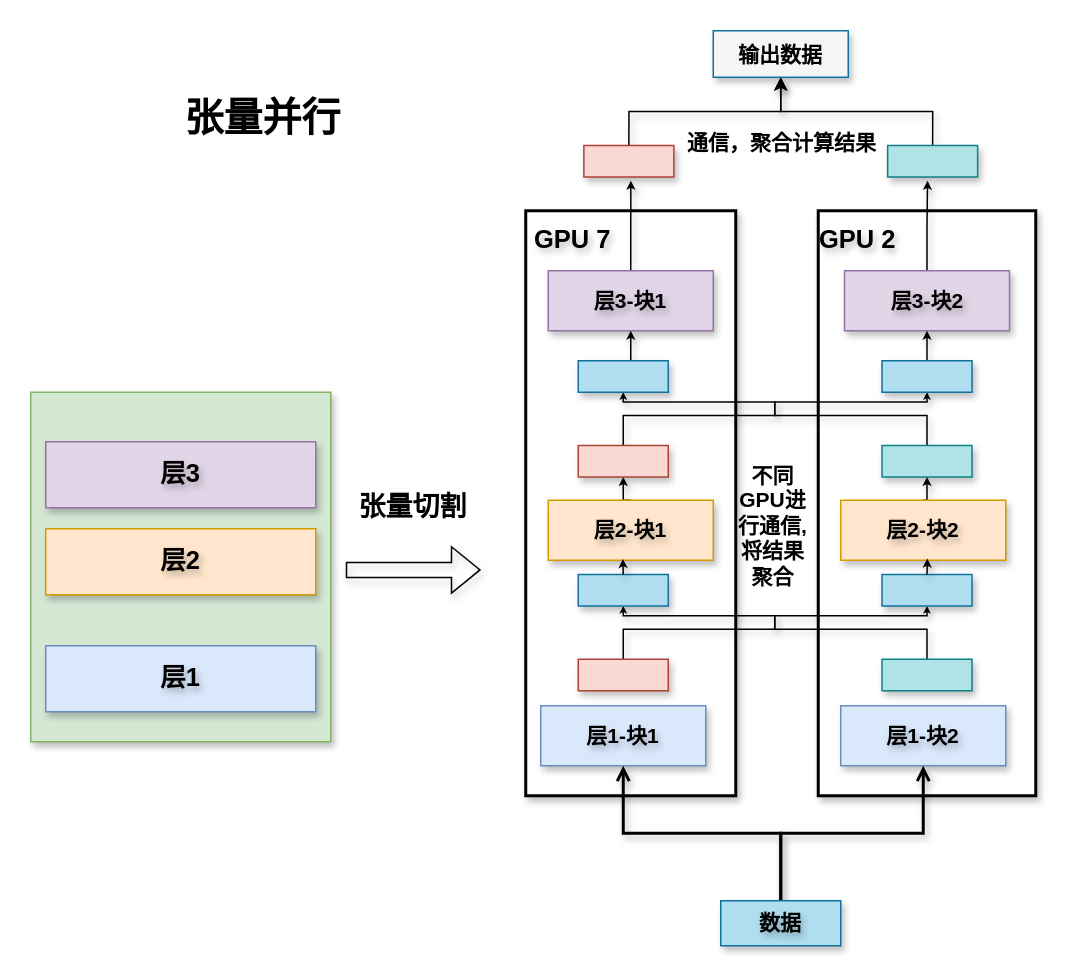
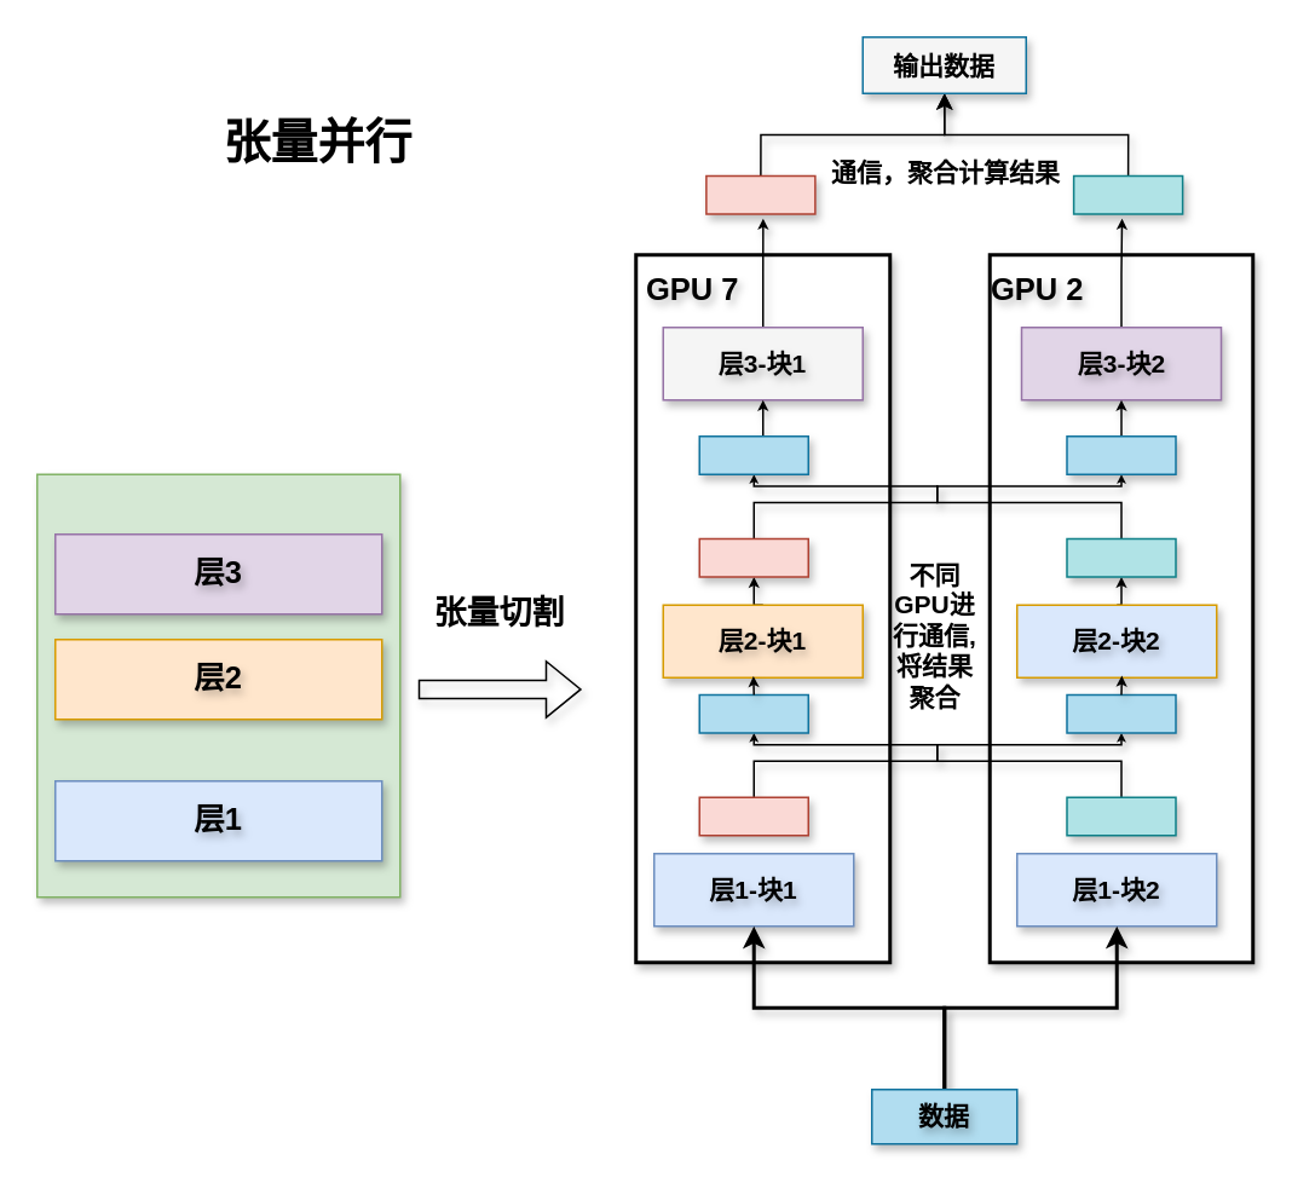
  <mxCell id="0" />
  <mxCell id="1" parent="0" />
  <mxCell id="2" value="" style="rounded=0;whiteSpace=wrap;html=1;fillColor=#d5e8d4;strokeColor=#82b366;textShadow=1;shadow=1;" parent="1" vertex="1"><mxGeometry x="20" y="261" width="200" height="233" as="geometry" /></mxCell>
  <mxCell id="3" value="" style="rounded=0;whiteSpace=wrap;html=1;strokeWidth=2;textShadow=1;shadow=1;fontSize=14;" parent="1" vertex="1"><mxGeometry x="545" y="140" width="145" height="390" as="geometry" /></mxCell>
  <mxCell id="4" value="" style="rounded=0;whiteSpace=wrap;html=1;strokeWidth=2;textShadow=1;shadow=1;fontSize=14;" parent="1" vertex="1"><mxGeometry x="350" y="140" width="140" height="390" as="geometry" /></mxCell>
  <mxCell id="5" style="edgeStyle=orthogonalEdgeStyle;rounded=0;orthogonalLoop=1;jettySize=auto;html=1;exitX=0.5;exitY=0;exitDx=0;exitDy=0;entryX=0.5;entryY=1;entryDx=0;entryDy=0;endSize=3;shadow=1;fontSize=14;" parent="1" source="6" target="33" edge="1"><mxGeometry relative="1" as="geometry" /></mxCell>
  <mxCell id="6" value="&lt;b&gt;层2-块1&lt;/b&gt;" style="rounded=0;whiteSpace=wrap;html=1;fillColor=#ffe6cc;strokeColor=#d79b00;textShadow=1;shadow=1;fontSize=14;" parent="1" vertex="1"><mxGeometry x="365" y="333" width="110" height="40" as="geometry" /></mxCell>
  <mxCell id="7" value="&lt;b&gt;层1-块1&lt;/b&gt;" style="rounded=0;whiteSpace=wrap;html=1;fillColor=#dae8fc;strokeColor=#6c8ebf;textShadow=1;shadow=1;fontSize=14;" parent="1" vertex="1"><mxGeometry x="360" y="470" width="110" height="40" as="geometry" /></mxCell>
  <mxCell id="8" style="edgeStyle=orthogonalEdgeStyle;rounded=0;orthogonalLoop=1;jettySize=auto;html=1;exitX=0.5;exitY=0;exitDx=0;exitDy=0;endSize=3;shadow=1;fontSize=14;" parent="1" source="9" edge="1"><mxGeometry relative="1" as="geometry"><mxPoint x="617.852" y="120" as="targetPoint" /></mxGeometry></mxCell>
  <mxCell id="9" value="&lt;b&gt;层3-块2&lt;/b&gt;" style="rounded=0;whiteSpace=wrap;html=1;fillColor=#e1d5e7;strokeColor=#9673a6;textShadow=1;shadow=1;fontSize=14;" parent="1" vertex="1"><mxGeometry x="562.5" y="180" width="110" height="40" as="geometry" /></mxCell>
  <mxCell id="10" style="edgeStyle=orthogonalEdgeStyle;rounded=0;orthogonalLoop=1;jettySize=auto;html=1;exitX=0.5;exitY=0;exitDx=0;exitDy=0;entryX=0.5;entryY=1;entryDx=0;entryDy=0;endSize=3;shadow=1;fontSize=14;" parent="1" source="11" target="35" edge="1"><mxGeometry relative="1" as="geometry" /></mxCell>
- <mxCell id="11" value="&lt;b&gt;层2-块2&lt;/b&gt;" style="rounded=0;whiteSpace=wrap;html=1;fillColor=#ffe6cc;strokeColor=#d79b00;textShadow=1;shadow=1;fontSize=14;" parent="1" vertex="1"><mxGeometry x="560" y="333" width="110" height="40" as="geometry" /></mxCell>
+ <mxCell id="11" value="&lt;b&gt;层2-块2&lt;/b&gt;" style="rounded=0;whiteSpace=wrap;html=1;fillColor=#dae8fc;strokeColor=#d79b00;textShadow=1;shadow=1;fontSize=14;" parent="1" vertex="1"><mxGeometry x="560" y="333" width="110" height="40" as="geometry" /></mxCell>
  <mxCell id="12" value="&lt;b&gt;层1-块2&lt;/b&gt;" style="rounded=0;whiteSpace=wrap;html=1;fillColor=#dae8fc;strokeColor=#6c8ebf;textShadow=1;shadow=1;fontSize=14;" parent="1" vertex="1"><mxGeometry x="560" y="470" width="110" height="40" as="geometry" /></mxCell>
- <mxCell id="13" style="edgeStyle=orthogonalEdgeStyle;rounded=0;orthogonalLoop=1;jettySize=auto;html=1;exitX=0.5;exitY=0;exitDx=0;exitDy=0;entryX=0.5;entryY=1;entryDx=0;entryDy=0;strokeWidth=2;textShadow=1;shadow=1;fontSize=14;endArrow=open;" parent="1" source="15" target="7" edge="1"><mxGeometry relative="1" as="geometry" /></mxCell>
- <mxCell id="14" style="edgeStyle=orthogonalEdgeStyle;rounded=0;orthogonalLoop=1;jettySize=auto;html=1;exitX=0.5;exitY=0;exitDx=0;exitDy=0;entryX=0.5;entryY=1;entryDx=0;entryDy=0;strokeWidth=2;textShadow=1;shadow=1;fontSize=14;endArrow=open;" parent="1" source="15" target="12" edge="1"><mxGeometry relative="1" as="geometry" /></mxCell>
+ <mxCell id="13" style="edgeStyle=orthogonalEdgeStyle;rounded=0;orthogonalLoop=1;jettySize=auto;html=1;exitX=0.5;exitY=0;exitDx=0;exitDy=0;entryX=0.5;entryY=1;entryDx=0;entryDy=0;strokeWidth=2;textShadow=1;shadow=1;fontSize=14;" parent="1" source="15" target="7" edge="1"><mxGeometry relative="1" as="geometry" /></mxCell>
+ <mxCell id="14" style="edgeStyle=orthogonalEdgeStyle;rounded=0;orthogonalLoop=1;jettySize=auto;html=1;exitX=0.5;exitY=0;exitDx=0;exitDy=0;entryX=0.5;entryY=1;entryDx=0;entryDy=0;strokeWidth=2;textShadow=1;shadow=1;fontSize=14;" parent="1" source="15" target="12" edge="1"><mxGeometry relative="1" as="geometry" /></mxCell>
  <mxCell id="15" value="&lt;b&gt;数据&lt;/b&gt;" style="rounded=0;whiteSpace=wrap;html=1;fillColor=#b1ddf0;strokeColor=#10739e;textShadow=1;shadow=1;fontSize=14;" parent="1" vertex="1"><mxGeometry x="480" y="600" width="80" height="30" as="geometry" /></mxCell>
  <mxCell id="16" value="&lt;b&gt;&lt;font style=&quot;font-size: 17px;&quot;&gt;GPU 7&lt;/font&gt;&lt;/b&gt;" style="text;html=1;align=center;verticalAlign=middle;whiteSpace=wrap;rounded=0;textShadow=1;shadow=1;fontSize=14;" parent="1" vertex="1"><mxGeometry x="350" y="140" width="63" height="40" as="geometry" /></mxCell>
  <mxCell id="17" value="&lt;font style=&quot;font-size: 17px;&quot;&gt;&lt;b&gt;GPU 2&lt;/b&gt;&lt;/font&gt;" style="text;html=1;align=center;verticalAlign=middle;whiteSpace=wrap;rounded=0;textShadow=1;shadow=1;fontSize=14;" parent="1" vertex="1"><mxGeometry x="540" y="140" width="63" height="40" as="geometry" /></mxCell>
  <mxCell id="18" value="&lt;b&gt;层1&lt;/b&gt;" style="rounded=0;whiteSpace=wrap;html=1;fillColor=#dae8fc;strokeColor=#6c8ebf;fontSize=17;textShadow=1;shadow=1;" parent="1" vertex="1"><mxGeometry x="30" y="430" width="180" height="44" as="geometry" /></mxCell>
  <mxCell id="19" value="&lt;b&gt;层2&lt;/b&gt;" style="rounded=0;whiteSpace=wrap;html=1;fillColor=#ffe6cc;strokeColor=#d79b00;fontSize=17;textShadow=1;shadow=1;" parent="1" vertex="1"><mxGeometry x="30" y="352" width="180" height="44" as="geometry" /></mxCell>
  <mxCell id="20" value="&lt;b&gt;层3&lt;/b&gt;" style="rounded=0;whiteSpace=wrap;html=1;fillColor=#e1d5e7;strokeColor=#9673a6;fontSize=17;textShadow=1;shadow=1;" parent="1" vertex="1"><mxGeometry x="30" y="294" width="180" height="44" as="geometry" /></mxCell>
  <mxCell id="21" style="edgeStyle=orthogonalEdgeStyle;rounded=0;orthogonalLoop=1;jettySize=auto;html=1;exitX=0.5;exitY=0;exitDx=0;exitDy=0;endSize=3;shadow=1;fontSize=14;" parent="1" source="22" edge="1"><mxGeometry relative="1" as="geometry"><mxPoint x="420.074" y="120" as="targetPoint" /></mxGeometry></mxCell>
- <mxCell id="22" value="&lt;b&gt;层3-块1&lt;/b&gt;" style="rounded=0;whiteSpace=wrap;html=1;fillColor=#e1d5e7;strokeColor=#9673a6;textShadow=1;shadow=1;fontSize=14;" parent="1" vertex="1"><mxGeometry x="365" y="180" width="110" height="40" as="geometry" /></mxCell>
+ <mxCell id="22" value="&lt;b&gt;层3-块1&lt;/b&gt;" style="rounded=0;whiteSpace=wrap;html=1;fillColor=#f5f5f5;strokeColor=#9673a6;textShadow=1;shadow=1;fontSize=14;" parent="1" vertex="1"><mxGeometry x="365" y="180" width="110" height="40" as="geometry" /></mxCell>
  <mxCell id="23" value="&lt;b&gt;&lt;font style=&quot;font-size: 18px;&quot;&gt;张量切割&lt;/font&gt;&lt;/b&gt;" style="text;html=1;align=center;verticalAlign=middle;whiteSpace=wrap;rounded=0;shadow=1;" parent="1" vertex="1"><mxGeometry x="230" y="323" width="90" height="30" as="geometry" /></mxCell>
  <mxCell id="24" value="" style="shape=flexArrow;endArrow=classic;html=1;rounded=0;shadow=1;" parent="1" edge="1"><mxGeometry width="50" height="50" relative="1" as="geometry"><mxPoint x="230" y="379.47" as="sourcePoint" /><mxPoint x="320" y="379.47" as="targetPoint" /></mxGeometry></mxCell>
  <mxCell id="25" style="edgeStyle=orthogonalEdgeStyle;rounded=0;orthogonalLoop=1;jettySize=auto;html=1;exitX=0.5;exitY=0;exitDx=0;exitDy=0;entryX=0.5;entryY=1;entryDx=0;entryDy=0;endSize=2;shadow=1;fontSize=14;" parent="1" source="26" target="30" edge="1"><mxGeometry relative="1" as="geometry"><Array as="points"><mxPoint x="415" y="419" /><mxPoint x="516" y="419" /><mxPoint x="516" y="410" /><mxPoint x="618" y="410" /></Array></mxGeometry></mxCell>
  <mxCell id="26" value="" style="rounded=0;whiteSpace=wrap;html=1;fillColor=#fad9d5;strokeColor=#ae4132;shadow=1;fontSize=14;" parent="1" vertex="1"><mxGeometry x="385" y="439" width="60" height="21" as="geometry" /></mxCell>
  <mxCell id="27" style="edgeStyle=orthogonalEdgeStyle;rounded=0;orthogonalLoop=1;jettySize=auto;html=1;exitX=0.5;exitY=0;exitDx=0;exitDy=0;entryX=0.5;entryY=1;entryDx=0;entryDy=0;endSize=2;shadow=1;fontSize=14;" parent="1" source="28" target="29" edge="1"><mxGeometry relative="1" as="geometry"><Array as="points"><mxPoint x="618" y="419" /><mxPoint x="516" y="419" /><mxPoint x="516" y="410" /><mxPoint x="415" y="410" /></Array></mxGeometry></mxCell>
  <mxCell id="28" value="" style="rounded=0;whiteSpace=wrap;html=1;fillColor=#b0e3e6;strokeColor=#0e8088;shadow=1;fontSize=14;" parent="1" vertex="1"><mxGeometry x="587.5" y="439" width="60" height="21" as="geometry" /></mxCell>
  <mxCell id="29" value="" style="rounded=0;whiteSpace=wrap;html=1;fillColor=#b1ddf0;strokeColor=#10739e;shadow=1;fontSize=14;" parent="1" vertex="1"><mxGeometry x="385" y="382.5" width="60" height="21" as="geometry" /></mxCell>
  <mxCell id="30" value="" style="rounded=0;whiteSpace=wrap;html=1;fillColor=#b1ddf0;strokeColor=#10739e;shadow=1;fontSize=14;" parent="1" vertex="1"><mxGeometry x="587.5" y="382.5" width="60" height="21" as="geometry" /></mxCell>
  <mxCell id="31" value="&lt;b&gt;不同GPU进行通信&lt;/b&gt;&lt;b&gt;,将结果聚合&lt;/b&gt;" style="text;html=1;align=center;verticalAlign=middle;whiteSpace=wrap;rounded=0;shadow=1;fontSize=14;" parent="1" vertex="1"><mxGeometry x="490" y="317.5" width="50" height="65" as="geometry" /></mxCell>
  <mxCell id="32" style="edgeStyle=orthogonalEdgeStyle;rounded=0;orthogonalLoop=1;jettySize=auto;html=1;exitX=0.5;exitY=0;exitDx=0;exitDy=0;entryX=0.5;entryY=1;entryDx=0;entryDy=0;endSize=2;shadow=1;fontSize=14;" parent="1" source="33" target="39" edge="1"><mxGeometry relative="1" as="geometry"><Array as="points"><mxPoint x="415" y="276.5" /><mxPoint x="516" y="276.5" /><mxPoint x="516" y="267.5" /><mxPoint x="618" y="267.5" /></Array></mxGeometry></mxCell>
  <mxCell id="33" value="" style="rounded=0;whiteSpace=wrap;html=1;fillColor=#fad9d5;strokeColor=#ae4132;shadow=1;fontSize=14;" parent="1" vertex="1"><mxGeometry x="385" y="296.5" width="60" height="21" as="geometry" /></mxCell>
  <mxCell id="34" style="edgeStyle=orthogonalEdgeStyle;rounded=0;orthogonalLoop=1;jettySize=auto;html=1;exitX=0.5;exitY=0;exitDx=0;exitDy=0;entryX=0.5;entryY=1;entryDx=0;entryDy=0;endSize=2;shadow=1;fontSize=14;" parent="1" source="35" target="37" edge="1"><mxGeometry relative="1" as="geometry"><Array as="points"><mxPoint x="618" y="276.5" /><mxPoint x="516" y="276.5" /><mxPoint x="516" y="267.5" /><mxPoint x="415" y="267.5" /></Array></mxGeometry></mxCell>
  <mxCell id="35" value="" style="rounded=0;whiteSpace=wrap;html=1;fillColor=#b0e3e6;strokeColor=#0e8088;shadow=1;fontSize=14;" parent="1" vertex="1"><mxGeometry x="587.5" y="296.5" width="60" height="21" as="geometry" /></mxCell>
  <mxCell id="36" style="edgeStyle=orthogonalEdgeStyle;rounded=0;orthogonalLoop=1;jettySize=auto;html=1;exitX=0.5;exitY=0;exitDx=0;exitDy=0;entryX=0.5;entryY=1;entryDx=0;entryDy=0;strokeWidth=1;endSize=3;shadow=1;fontSize=14;" parent="1" source="37" target="22" edge="1"><mxGeometry relative="1" as="geometry" /></mxCell>
  <mxCell id="37" value="" style="rounded=0;whiteSpace=wrap;html=1;fillColor=#b1ddf0;strokeColor=#10739e;shadow=1;fontSize=14;" parent="1" vertex="1"><mxGeometry x="385" y="240" width="60" height="21" as="geometry" /></mxCell>
  <mxCell id="38" style="edgeStyle=orthogonalEdgeStyle;rounded=0;orthogonalLoop=1;jettySize=auto;html=1;exitX=0.5;exitY=0;exitDx=0;exitDy=0;entryX=0.5;entryY=1;entryDx=0;entryDy=0;endSize=3;shadow=1;fontSize=14;" parent="1" source="39" target="9" edge="1"><mxGeometry relative="1" as="geometry" /></mxCell>
  <mxCell id="39" value="" style="rounded=0;whiteSpace=wrap;html=1;fillColor=#b1ddf0;strokeColor=#10739e;shadow=1;fontSize=14;" parent="1" vertex="1"><mxGeometry x="587.5" y="240" width="60" height="21" as="geometry" /></mxCell>
  <mxCell id="40" style="edgeStyle=orthogonalEdgeStyle;rounded=0;orthogonalLoop=1;jettySize=auto;html=1;exitX=0.5;exitY=0;exitDx=0;exitDy=0;entryX=0.452;entryY=0.978;entryDx=0;entryDy=0;entryPerimeter=0;endSize=3;shadow=1;fontSize=14;" parent="1" source="29" target="6" edge="1"><mxGeometry relative="1" as="geometry" /></mxCell>
  <mxCell id="41" style="edgeStyle=orthogonalEdgeStyle;rounded=0;orthogonalLoop=1;jettySize=auto;html=1;exitX=0.5;exitY=0;exitDx=0;exitDy=0;entryX=0.525;entryY=0.972;entryDx=0;entryDy=0;entryPerimeter=0;endSize=3;shadow=1;fontSize=14;" parent="1" source="30" target="11" edge="1"><mxGeometry relative="1" as="geometry" /></mxCell>
  <mxCell id="42" style="edgeStyle=orthogonalEdgeStyle;rounded=0;orthogonalLoop=1;jettySize=auto;html=1;exitX=0.5;exitY=0;exitDx=0;exitDy=0;entryX=0.5;entryY=1;entryDx=0;entryDy=0;shadow=1;fontSize=14;" parent="1" source="43" target="46" edge="1"><mxGeometry relative="1" as="geometry" /></mxCell>
  <mxCell id="43" value="" style="rounded=0;whiteSpace=wrap;html=1;fillColor=#fad9d5;strokeColor=#ae4132;shadow=1;fontSize=14;" parent="1" vertex="1"><mxGeometry x="388.75" y="96.5" width="60" height="21" as="geometry" /></mxCell>
  <mxCell id="44" style="edgeStyle=orthogonalEdgeStyle;rounded=0;orthogonalLoop=1;jettySize=auto;html=1;exitX=0.5;exitY=0;exitDx=0;exitDy=0;entryX=0.5;entryY=1;entryDx=0;entryDy=0;shadow=1;fontSize=14;" parent="1" source="45" target="46" edge="1"><mxGeometry relative="1" as="geometry" /></mxCell>
  <mxCell id="45" value="" style="rounded=0;whiteSpace=wrap;html=1;fillColor=#b0e3e6;strokeColor=#0e8088;shadow=1;fontSize=14;" parent="1" vertex="1"><mxGeometry x="591.25" y="96.5" width="60" height="21" as="geometry" /></mxCell>
  <mxCell id="46" value="&lt;b&gt;输出数据&lt;/b&gt;" style="rounded=0;whiteSpace=wrap;html=1;fillColor=#f5f5f5;strokeColor=#10739e;shadow=1;fontSize=14;" parent="1" vertex="1"><mxGeometry x="475" y="20" width="90" height="31" as="geometry" /></mxCell>
  <mxCell id="47" value="&lt;b&gt;通信，聚合计算结果&lt;/b&gt;" style="text;html=1;align=center;verticalAlign=middle;whiteSpace=wrap;rounded=0;shadow=1;fontSize=14;" parent="1" vertex="1"><mxGeometry x="448.75" y="80" width="143.75" height="30" as="geometry" /></mxCell>
  <mxCell id="48" value="&lt;font style=&quot;font-size: 26px;&quot;&gt;&lt;b&gt;张量并行&lt;/b&gt;&lt;/font&gt;" style="text;html=1;align=center;verticalAlign=middle;whiteSpace=wrap;rounded=0;shadow=1;" parent="1" vertex="1"><mxGeometry x="60" y="45.5" width="230" height="64.5" as="geometry" /></mxCell>
